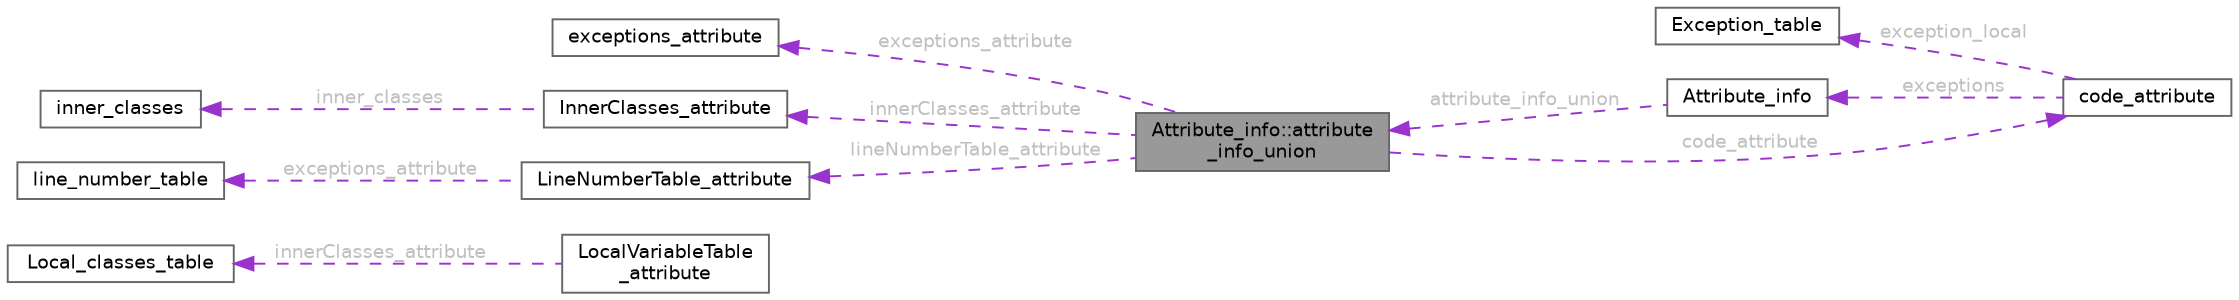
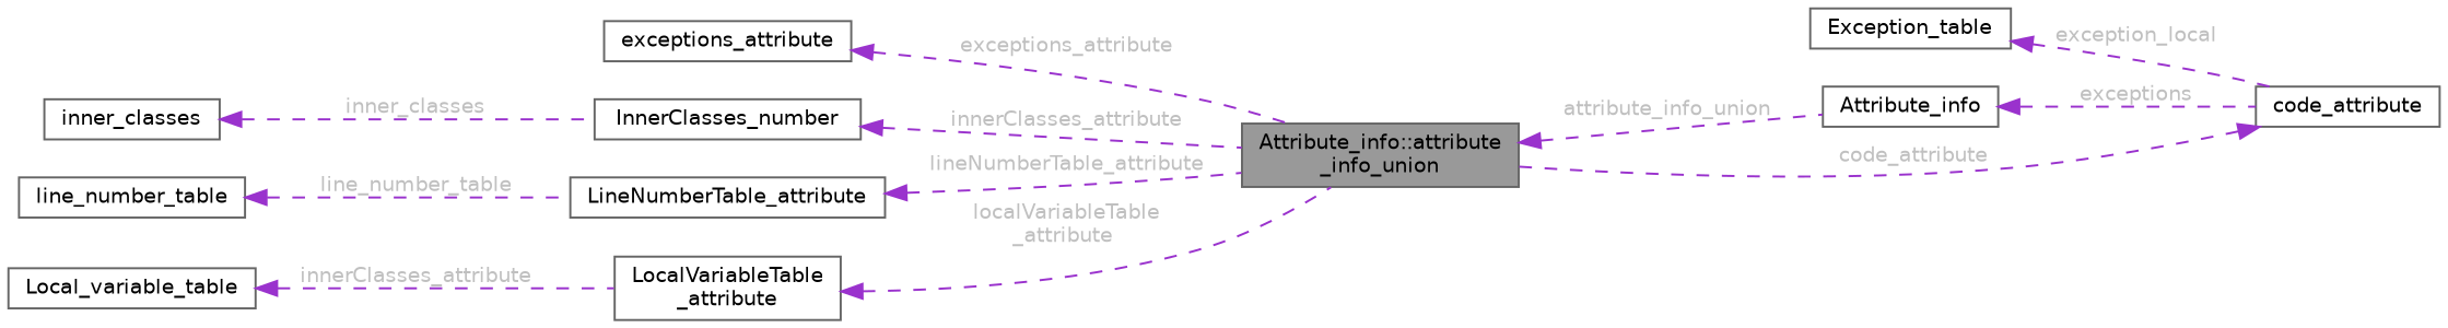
  digraph {
    rankdir=LR
    node [color=gray40 fillcolor=white fontname=Helvetica fontsize=10 shape=box style=filled]
    edge [color=darkorchid3 dir=back fontcolor=grey fontname=Helvetica fontsize=10 labelfontname=Helvetica labelfontsize=10 style=dashed]
    n1 [fillcolor=grey60 fontcolor=black height=0.2 label="Attribute_info::attribute\l_info_union" width=0.4]
    n2 [height=0.2 label=Attribute_info width=0.4]
    n3 [height=0.2 label=code_attribute width=0.4]
    n4 [height=0.2 label=Exception_table width=0.4]
    n5 [height=0.2 label=exceptions_attribute width=0.4]
-   n6 [height=0.2 label=InnerClasses_attribute width=0.4]
+   n6 [height=0.2 label=InnerClasses_number width=0.4]
    n7 [height=0.2 label=inner_classes width=0.4]
    n8 [height=0.2 label=LineNumberTable_attribute width=0.4]
    n9 [height=0.2 label=line_number_table width=0.4]
    n10 [height=0.2 label="LocalVariableTable\l_attribute" width=0.4]
-   n11 [height=0.2 label=Local_classes_table width=0.4]
+   n11 [height=0.2 label=Local_variable_table width=0.4]
    n1 -> n2 [label=" attribute_info_union"]
    n2 -> n3 [label=" exceptions"]
    n3 -> n1 [label=" code_attribute"]
    n4 -> n3 [label=" exception_local"]
    n5 -> n1 [label=" exceptions_attribute"]
    n6 -> n1 [label=" innerClasses_attribute"]
    n7 -> n6 [label=" inner_classes"]
    n8 -> n1 [label=" lineNumberTable_attribute"]
-   n9 -> n8 [label=" exceptions_attribute"]
+   n9 -> n8 [label=" line_number_table"]
+   n10 -> n1 [label=" localVariableTable\l_attribute"]
    n11 -> n10 [label=" innerClasses_attribute"]
  }
